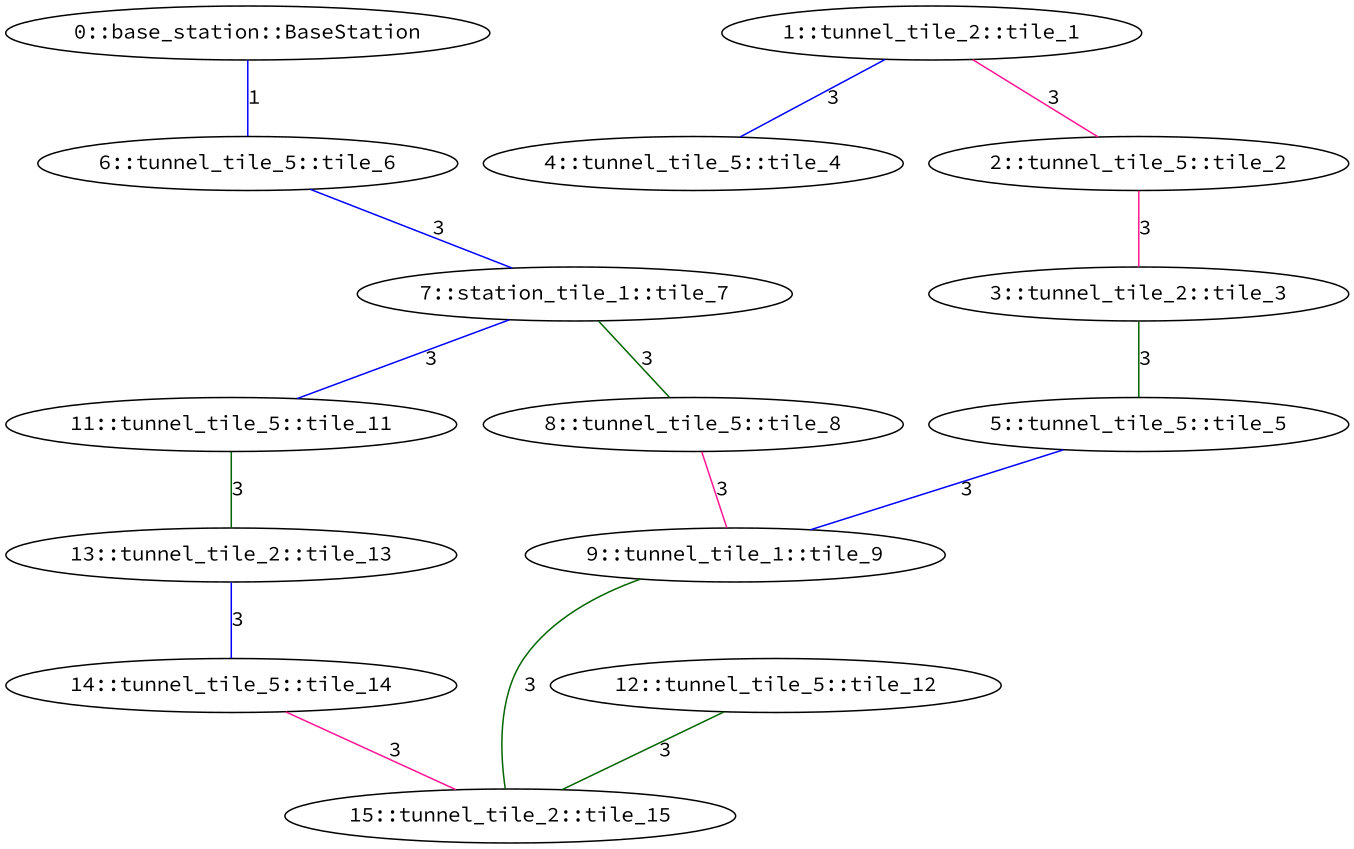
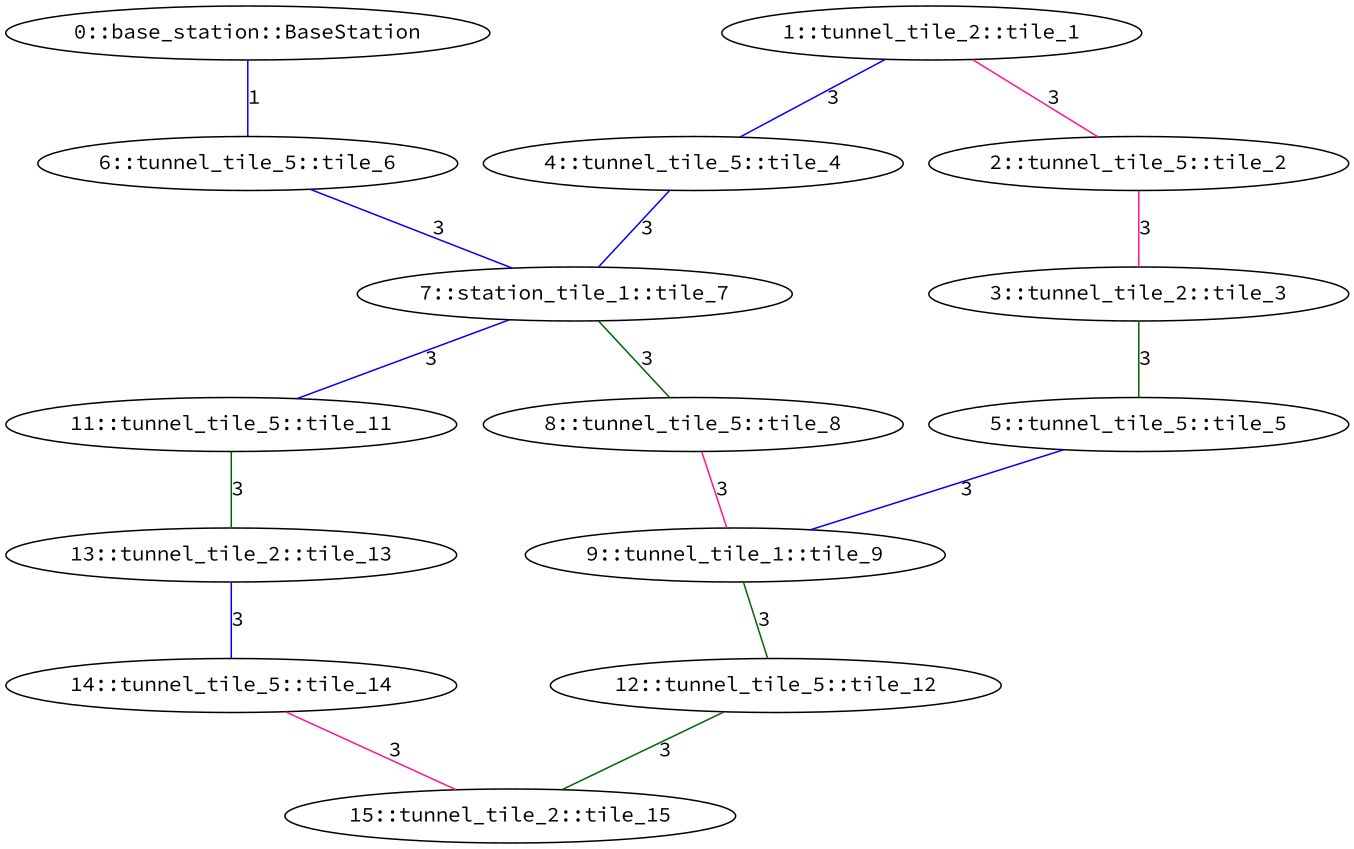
  graph {
    fontname="Source Code Pro"
    node [fontname="Source Code Pro"]
    edge [color=blue fontname="Source Code Pro"]
    n1 [label="0::base_station::BaseStation"]
    n2 [label="6::tunnel_tile_5::tile_6"]
    n3 [label="7::station_tile_1::tile_7"]
    n4 [label="1::tunnel_tile_2::tile_1"]
    n5 [label="2::tunnel_tile_5::tile_2"]
    n6 [label="4::tunnel_tile_5::tile_4"]
    n7 [label="3::tunnel_tile_2::tile_3"]
    n8 [label="5::tunnel_tile_5::tile_5"]
    n9 [label="9::tunnel_tile_1::tile_9"]
    n10 [label="8::tunnel_tile_5::tile_8"]
    n11 [label="11::tunnel_tile_5::tile_11"]
    n12 [label="12::tunnel_tile_5::tile_12"]
    n13 [label="13::tunnel_tile_2::tile_13"]
    n14 [label="15::tunnel_tile_2::tile_15"]
    n15 [label="14::tunnel_tile_5::tile_14"]
    n1 -- n2 [label=1]
    n2 -- n3 [label=3]
    n3 -- n10 [color=darkgreen label=3]
    n3 -- n11 [label=3]
    n4 -- n5 [color=deeppink label=3]
    n4 -- n6 [label=3]
    n5 -- n7 [color=deeppink label=3]
+   n6 -- n3 [label=3]
    n7 -- n8 [color=darkgreen label=3]
    n8 -- n9 [label=3]
-   n9 -- n14 [color=darkgreen label=3]
+   n9 -- n12 [color=darkgreen label=3]
    n10 -- n9 [color=deeppink label=3]
    n11 -- n13 [color=darkgreen label=3]
    n12 -- n14 [color=darkgreen label=3]
    n13 -- n15 [label=3]
    n15 -- n14 [color=deeppink label=3]
  }
